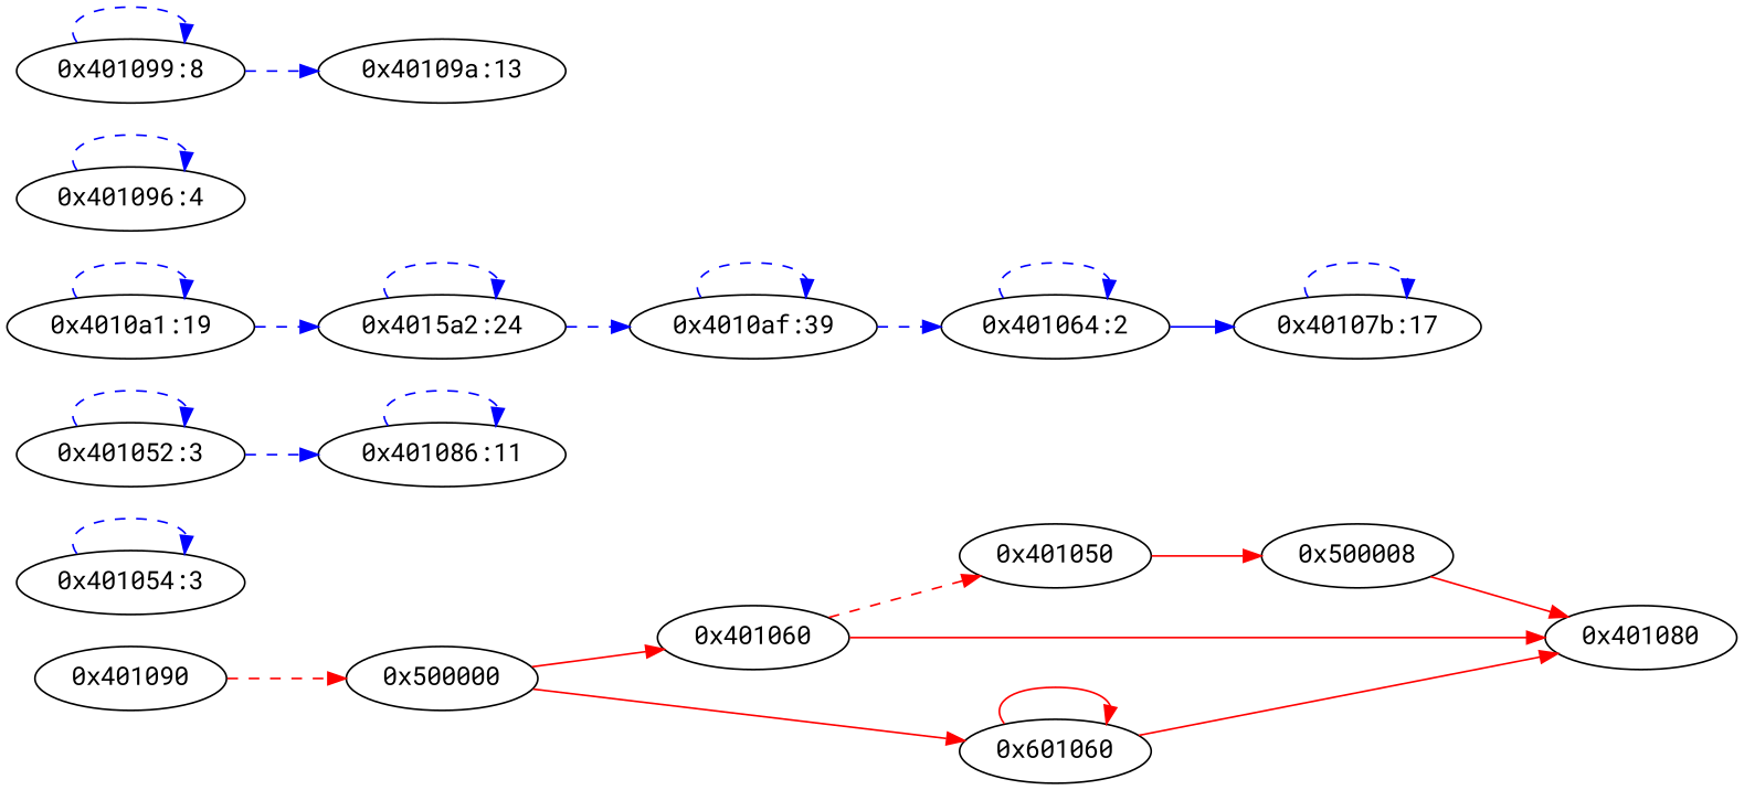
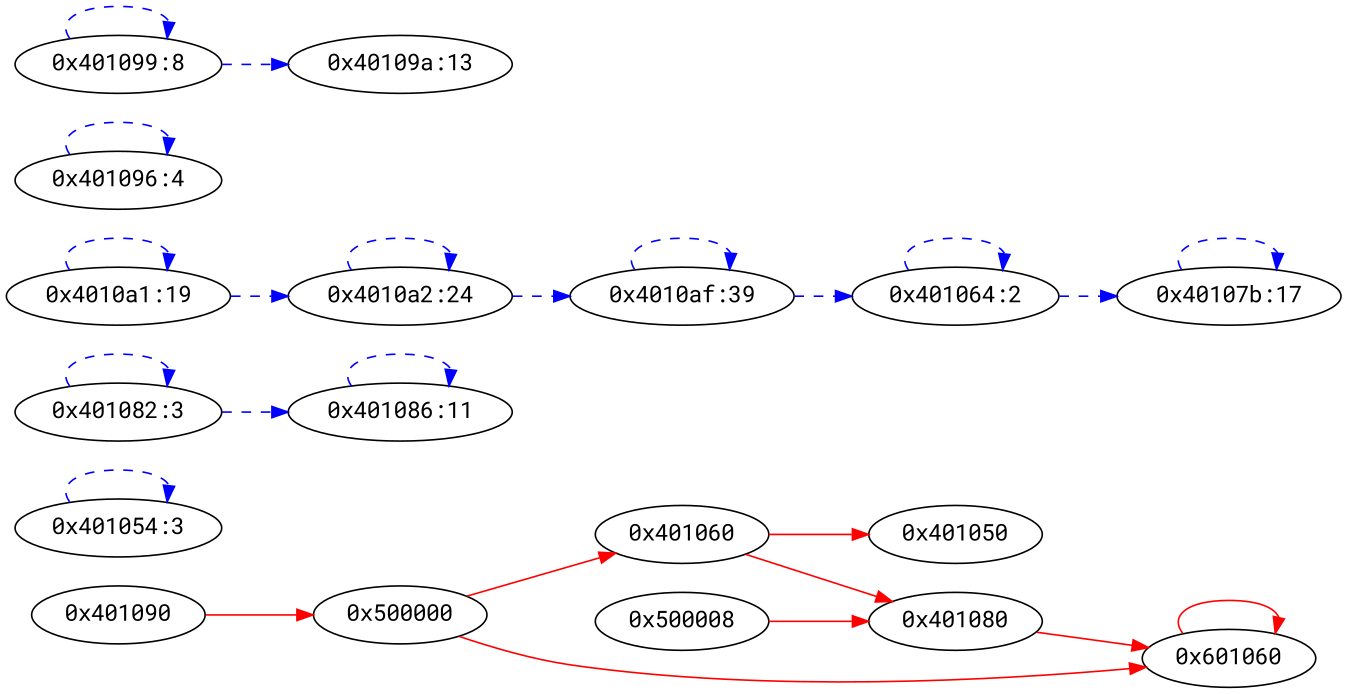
  digraph {
    fontname="Roboto Mono"
    rankdir=LR
    node [fontname="Roboto Mono"]
    edge [color=blue fontname="Roboto Mono" style=dashed type=data]
    n1 [label="0x401090"]
    n2 [label="0x500000"]
    n3 [label="0x401060"]
    n4 [label="0x601060"]
    n5 [label="0x401050"]
    n6 [label="0x401080"]
    n7 [label="0x500008"]
    n8 [label="0x401054:3"]
-   n9 [label="0x401052:3"]
+   n9 [label="0x401082:3"]
    n10 [label="0x401086:11"]
    n11 [label="0x401064:2"]
    n12 [label="0x40107b:17"]
    n13 [label="0x401096:4"]
    n14 [label="0x401099:8"]
    n15 [label="0x40109a:13"]
    n16 [label="0x4010a1:19"]
-   n17 [label="0x4015a2:24"]
+   n17 [label="0x4010a2:24"]
    n18 [label="0x4010af:39"]
-   n1 -> n2 [color=red type=control]
+   n1 -> n2 [color=red style=solid type=control]
    n2 -> n3 [color=red style=solid type=control]
    n2 -> n4 [color=red style=solid type=control]
-   n3 -> n5 [color=red type=control]
+   n3 -> n5 [color=red style=solid type=control]
    n3 -> n6 [color=red style=solid type=control]
    n4 -> n4 [color=red style=solid type=control]
-   n5 -> n7 [color=red style=solid type=control]
-   n4 -> n6 [color=red style=solid type=control]
+   n6 -> n4 [color=red style=solid type=control]
    n7 -> n6 [color=red style=solid type=control]
    n8 -> n8
    n9 -> n9
    n9 -> n10
    n10 -> n10
    n11 -> n11
-   n11 -> n12 [style=solid]
+   n11 -> n12
    n12 -> n12
    n13 -> n13
    n14 -> n14
    n14 -> n15
    n16 -> n16
    n16 -> n17
    n17 -> n17
    n17 -> n18
    n18 -> n11
    n18 -> n18
  }
